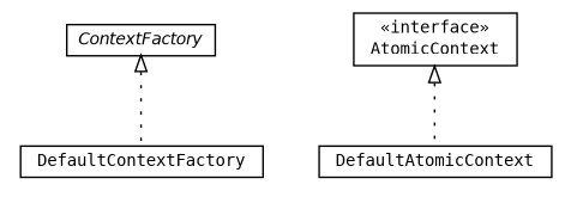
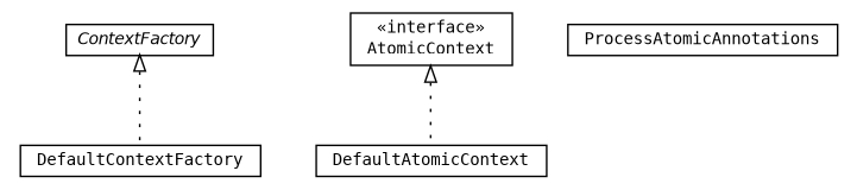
  digraph {
    fontname="DejaVu Sans Mono"
    nodesep=0.25
    ranksep=0.5
    node [fontcolor=black fontname="DejaVu Sans Mono" fontsize=10.0 shape=plaintext]
    edge [arrowtail=empty dir=back fontname="DejaVu Sans Mono" fontsize=10 headport=p labelfontname=Helvetica labelfontsize=10 style=dotted tailport=p]
    n1 [label=<<table title="pt.ist.fenixframework.atomic.DefaultContextFactory" border="0" cellborder="1" cellspacing="0" cellpadding="2" port="p" href="./DefaultContextFactory.html"> 		<tr><td><table border="0" cellspacing="0" cellpadding="1"> <tr><td align="center" balign="center"> DefaultContextFactory </td></tr> 		</table></td></tr> 		</table>>]
    n2 [label=<<table title="pt.ist.fenixframework.atomic.DefaultAtomicContext" border="0" cellborder="1" cellspacing="0" cellpadding="2" port="p" href="./DefaultAtomicContext.html"> 		<tr><td><table border="0" cellspacing="0" cellpadding="1"> <tr><td align="center" balign="center"> DefaultAtomicContext </td></tr> 		</table></td></tr> 		</table>>]
+   n3 [label=<<table title="pt.ist.fenixframework.atomic.ProcessAtomicAnnotations" border="0" cellborder="1" cellspacing="0" cellpadding="2" port="p" href="./ProcessAtomicAnnotations.html"> 		<tr><td><table border="0" cellspacing="0" cellpadding="1"> <tr><td align="center" balign="center"> ProcessAtomicAnnotations </td></tr> 		</table></td></tr> 		</table>>]
    n4 [label=<<table title="pt.ist.fenixframework.atomic.ContextFactory" border="0" cellborder="1" cellspacing="0" cellpadding="2" port="p" href="./ContextFactory.html"> 		<tr><td><table border="0" cellspacing="0" cellpadding="1"> <tr><td align="center" balign="center"><font face="Helvetica-Oblique"> ContextFactory </font></td></tr> 		</table></td></tr> 		</table>>]
    n5 [label=<<table title="pt.ist.fenixframework.atomic.AtomicContext" border="0" cellborder="1" cellspacing="0" cellpadding="2" port="p" href="./AtomicContext.html"> 		<tr><td><table border="0" cellspacing="0" cellpadding="1"> <tr><td align="center" balign="center"> &#171;interface&#187; </td></tr> <tr><td align="center" balign="center"> AtomicContext </td></tr> 		</table></td></tr> 		</table>>]
    n4 -> n1
    n5 -> n2
  }
